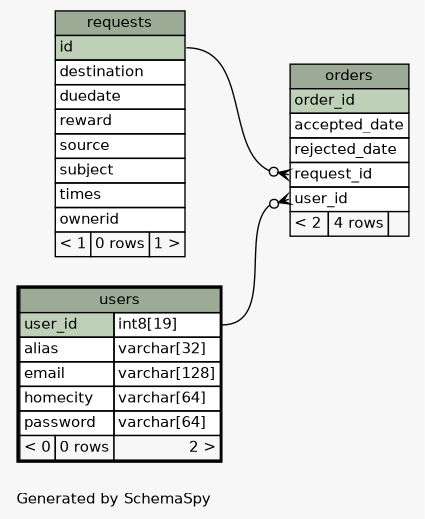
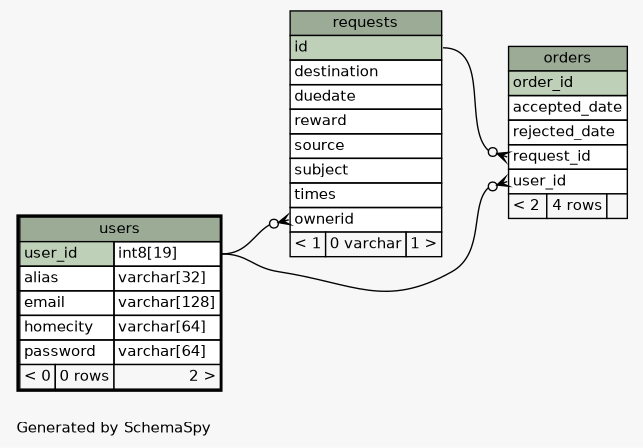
  digraph {
    bgcolor="#f7f7f7"
    fontname=Helvetica
    fontsize=11
    label="\nGenerated by SchemaSpy"
    labeljust=l
    nodesep=0.18
    rankdir=RL
    ranksep=0.46
    node [fontname=Helvetica fontsize=11 shape=plaintext]
    edge [arrowhead=none arrowsize=0.8 arrowtail=crowodot dir=back headport="user_id.type:e"]
    n1 [label=<     <TABLE BORDER="0" CELLBORDER="1" CELLSPACING="0" BGCOLOR="#ffffff">       <TR><TD COLSPAN="3" BGCOLOR="#9bab96" ALIGN="CENTER">orders</TD></TR>       <TR><TD PORT="order_id" COLSPAN="3" BGCOLOR="#bed1b8" ALIGN="LEFT">order_id</TD></TR>       <TR><TD PORT="accepted_date" COLSPAN="3" ALIGN="LEFT">accepted_date</TD></TR>       <TR><TD PORT="rejected_date" COLSPAN="3" ALIGN="LEFT">rejected_date</TD></TR>       <TR><TD PORT="request_id" COLSPAN="3" ALIGN="LEFT">request_id</TD></TR>       <TR><TD PORT="user_id" COLSPAN="3" ALIGN="LEFT">user_id</TD></TR>       <TR><TD ALIGN="LEFT" BGCOLOR="#f7f7f7">&lt; 2</TD><TD ALIGN="RIGHT" BGCOLOR="#f7f7f7">4 rows</TD><TD ALIGN="RIGHT" BGCOLOR="#f7f7f7">  </TD></TR>     </TABLE>>]
-   n2 [label=<     <TABLE BORDER="0" CELLBORDER="1" CELLSPACING="0" BGCOLOR="#ffffff">       <TR><TD COLSPAN="3" BGCOLOR="#9bab96" ALIGN="CENTER">requests</TD></TR>       <TR><TD PORT="id" COLSPAN="3" BGCOLOR="#bed1b8" ALIGN="LEFT">id</TD></TR>       <TR><TD PORT="destination" COLSPAN="3" ALIGN="LEFT">destination</TD></TR>       <TR><TD PORT="duedate" COLSPAN="3" ALIGN="LEFT">duedate</TD></TR>       <TR><TD PORT="reward" COLSPAN="3" ALIGN="LEFT">reward</TD></TR>       <TR><TD PORT="source" COLSPAN="3" ALIGN="LEFT">source</TD></TR>       <TR><TD PORT="subject" COLSPAN="3" ALIGN="LEFT">subject</TD></TR>       <TR><TD PORT="times" COLSPAN="3" ALIGN="LEFT">times</TD></TR>       <TR><TD PORT="ownerid" COLSPAN="3" ALIGN="LEFT">ownerid</TD></TR>       <TR><TD ALIGN="LEFT" BGCOLOR="#f7f7f7">&lt; 1</TD><TD ALIGN="RIGHT" BGCOLOR="#f7f7f7">0 rows</TD><TD ALIGN="RIGHT" BGCOLOR="#f7f7f7">1 &gt;</TD></TR>     </TABLE>>]
+   n2 [label=<     <TABLE BORDER="0" CELLBORDER="1" CELLSPACING="0" BGCOLOR="#ffffff">       <TR><TD COLSPAN="3" BGCOLOR="#9bab96" ALIGN="CENTER">requests</TD></TR>       <TR><TD PORT="id" COLSPAN="3" BGCOLOR="#bed1b8" ALIGN="LEFT">id</TD></TR>       <TR><TD PORT="destination" COLSPAN="3" ALIGN="LEFT">destination</TD></TR>       <TR><TD PORT="duedate" COLSPAN="3" ALIGN="LEFT">duedate</TD></TR>       <TR><TD PORT="reward" COLSPAN="3" ALIGN="LEFT">reward</TD></TR>       <TR><TD PORT="source" COLSPAN="3" ALIGN="LEFT">source</TD></TR>       <TR><TD PORT="subject" COLSPAN="3" ALIGN="LEFT">subject</TD></TR>       <TR><TD PORT="times" COLSPAN="3" ALIGN="LEFT">times</TD></TR>       <TR><TD PORT="ownerid" COLSPAN="3" ALIGN="LEFT">ownerid</TD></TR>       <TR><TD ALIGN="LEFT" BGCOLOR="#f7f7f7">&lt; 1</TD><TD ALIGN="RIGHT" BGCOLOR="#f7f7f7">0 varchar</TD><TD ALIGN="RIGHT" BGCOLOR="#f7f7f7">1 &gt;</TD></TR>     </TABLE>>]
    n3 [label=<     <TABLE BORDER="2" CELLBORDER="1" CELLSPACING="0" BGCOLOR="#ffffff">       <TR><TD COLSPAN="3" BGCOLOR="#9bab96" ALIGN="CENTER">users</TD></TR>       <TR><TD PORT="user_id" COLSPAN="2" BGCOLOR="#bed1b8" ALIGN="LEFT">user_id</TD><TD PORT="user_id.type" ALIGN="LEFT">int8[19]</TD></TR>       <TR><TD PORT="alias" COLSPAN="2" ALIGN="LEFT">alias</TD><TD PORT="alias.type" ALIGN="LEFT">varchar[32]</TD></TR>       <TR><TD PORT="email" COLSPAN="2" ALIGN="LEFT">email</TD><TD PORT="email.type" ALIGN="LEFT">varchar[128]</TD></TR>       <TR><TD PORT="homecity" COLSPAN="2" ALIGN="LEFT">homecity</TD><TD PORT="homecity.type" ALIGN="LEFT">varchar[64]</TD></TR>       <TR><TD PORT="password" COLSPAN="2" ALIGN="LEFT">password</TD><TD PORT="password.type" ALIGN="LEFT">varchar[64]</TD></TR>       <TR><TD ALIGN="LEFT" BGCOLOR="#f7f7f7">&lt; 0</TD><TD ALIGN="RIGHT" BGCOLOR="#f7f7f7">0 rows</TD><TD ALIGN="RIGHT" BGCOLOR="#f7f7f7">2 &gt;</TD></TR>     </TABLE>>]
    n1 -> n2 [headport="id:e" tailport="request_id:w"]
    n1 -> n3 [tailport="user_id:w"]
+   n2 -> n3 [tailport="ownerid:w"]
  }
